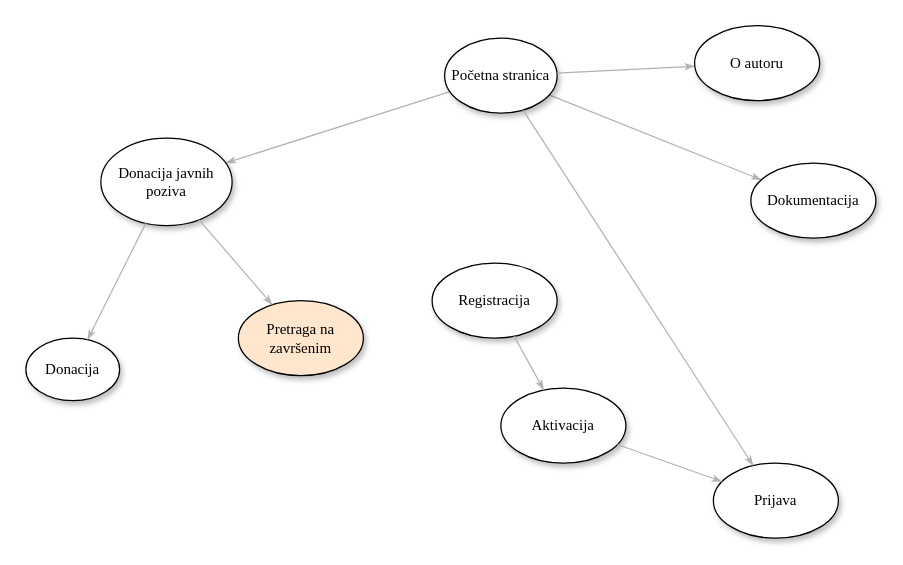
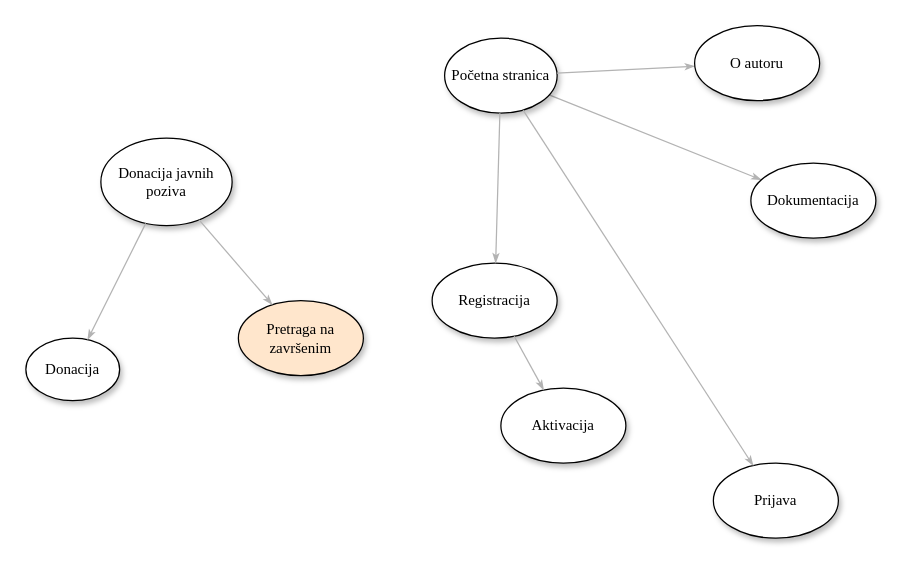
  <mxCell id="0" />
  <mxCell id="1" parent="0" />
- <mxCell id="2" value="" style="edgeStyle=none;rounded=1;html=1;labelBackgroundColor=none;startArrow=none;startFill=0;startSize=5;endArrow=classicThin;endFill=1;endSize=5;jettySize=auto;orthogonalLoop=1;strokeColor=#B3B3B3;strokeWidth=1;fontFamily=Verdana;fontSize=12" parent="1" source="4" target="6" edge="1"><mxGeometry relative="1" as="geometry" /></mxCell>
  <mxCell id="3" value="" style="edgeStyle=none;rounded=1;html=1;labelBackgroundColor=none;startArrow=none;startFill=0;startSize=5;endArrow=classicThin;endFill=1;endSize=5;jettySize=auto;orthogonalLoop=1;strokeColor=#B3B3B3;strokeWidth=1;fontFamily=Verdana;fontSize=12" parent="1" source="4" target="5" edge="1"><mxGeometry relative="1" as="geometry" /></mxCell>
  <mxCell id="4" value="Početna stranica" style="ellipse;whiteSpace=wrap;html=1;rounded=0;shadow=1;comic=0;labelBackgroundColor=none;strokeWidth=1;fontFamily=Verdana;fontSize=12;align=center;" parent="1" vertex="1"><mxGeometry x="355" y="30" width="90" height="60" as="geometry" /></mxCell>
  <mxCell id="5" value="&lt;span&gt;Dokumentacija&lt;/span&gt;" style="ellipse;whiteSpace=wrap;html=1;rounded=0;shadow=1;comic=0;labelBackgroundColor=none;strokeWidth=1;fontFamily=Verdana;fontSize=12;align=center;" parent="1" vertex="1"><mxGeometry x="600" y="130" width="100" height="60" as="geometry" /></mxCell>
  <mxCell id="6" value="Donacija javnih poziva" style="ellipse;whiteSpace=wrap;html=1;rounded=0;shadow=1;comic=0;labelBackgroundColor=none;strokeWidth=1;fontFamily=Verdana;fontSize=12;align=center;" parent="1" vertex="1"><mxGeometry x="80" y="110" width="105" height="70" as="geometry" /></mxCell>
  <mxCell id="7" value="&lt;span&gt;Donacija&lt;/span&gt;" style="ellipse;whiteSpace=wrap;html=1;rounded=0;shadow=1;comic=0;labelBackgroundColor=none;strokeWidth=1;fontFamily=Verdana;fontSize=12;align=center;" parent="1" vertex="1"><mxGeometry x="20" y="270" width="75" height="50" as="geometry" /></mxCell>
  <mxCell id="8" value="" style="edgeStyle=none;rounded=1;html=1;labelBackgroundColor=none;startArrow=none;startFill=0;startSize=5;endArrow=classicThin;endFill=1;endSize=5;jettySize=auto;orthogonalLoop=1;strokeColor=#B3B3B3;strokeWidth=1;fontFamily=Verdana;fontSize=12;" parent="1" source="6" target="7" edge="1"><mxGeometry relative="1" as="geometry"><mxPoint x="184.31" y="185" as="sourcePoint" /><mxPoint x="184.31" y="265" as="targetPoint" /></mxGeometry></mxCell>
  <mxCell id="9" value="&lt;span&gt;Pretraga na završenim&lt;/span&gt;" style="ellipse;whiteSpace=wrap;html=1;rounded=0;shadow=1;comic=0;labelBackgroundColor=none;strokeWidth=1;fontFamily=Verdana;fontSize=12;align=center;fillColor=#ffe6cc;" parent="1" vertex="1"><mxGeometry x="190" y="240" width="100" height="60" as="geometry" /></mxCell>
  <mxCell id="10" value="" style="edgeStyle=none;rounded=1;html=1;labelBackgroundColor=none;startArrow=none;startFill=0;startSize=5;endArrow=classicThin;endFill=1;endSize=5;jettySize=auto;orthogonalLoop=1;strokeColor=#B3B3B3;strokeWidth=1;fontFamily=Verdana;fontSize=12;" parent="1" source="6" target="9" edge="1"><mxGeometry relative="1" as="geometry"><mxPoint x="190" y="172.88" as="sourcePoint" /><mxPoint x="221.983" y="220.002" as="targetPoint" /></mxGeometry></mxCell>
  <mxCell id="11" value="" style="edgeStyle=none;rounded=1;html=1;labelBackgroundColor=none;startArrow=none;startFill=0;startSize=5;endArrow=classicThin;endFill=1;endSize=5;jettySize=auto;orthogonalLoop=1;strokeColor=#B3B3B3;strokeWidth=1;fontFamily=Verdana;fontSize=12" parent="1" source="4" target="12" edge="1"><mxGeometry relative="1" as="geometry"><mxPoint x="460.002" y="-34.806" as="sourcePoint" /></mxGeometry></mxCell>
  <mxCell id="12" value="&lt;span&gt;O autoru&lt;br&gt;&lt;/span&gt;" style="ellipse;whiteSpace=wrap;html=1;rounded=0;shadow=1;comic=0;labelBackgroundColor=none;strokeWidth=1;fontFamily=Verdana;fontSize=12;align=center;" parent="1" vertex="1"><mxGeometry x="555" y="20" width="100" height="60" as="geometry" /></mxCell>
  <mxCell id="13" value="&lt;span&gt;Prijava&lt;/span&gt;" style="ellipse;whiteSpace=wrap;html=1;rounded=0;shadow=1;comic=0;labelBackgroundColor=none;strokeWidth=1;fontFamily=Verdana;fontSize=12;align=center;" vertex="1" parent="1"><mxGeometry x="570" y="370" width="100" height="60" as="geometry" /></mxCell>
  <mxCell id="14" value="" style="edgeStyle=none;rounded=1;html=1;labelBackgroundColor=none;startArrow=none;startFill=0;startSize=5;endArrow=classicThin;endFill=1;endSize=5;jettySize=auto;orthogonalLoop=1;strokeColor=#B3B3B3;strokeWidth=1;fontFamily=Verdana;fontSize=12" edge="1" parent="1" source="4" target="13"><mxGeometry relative="1" as="geometry"><mxPoint x="400" y="91.549" as="sourcePoint" /><mxPoint x="574.297" y="159.997" as="targetPoint" /></mxGeometry></mxCell>
  <mxCell id="15" value="&lt;span&gt;Registracija&lt;/span&gt;" style="ellipse;whiteSpace=wrap;html=1;rounded=0;shadow=1;comic=0;labelBackgroundColor=none;strokeWidth=1;fontFamily=Verdana;fontSize=12;align=center;" vertex="1" parent="1"><mxGeometry x="345" y="210" width="100" height="60" as="geometry" /></mxCell>
+ <mxCell id="16" value="" style="edgeStyle=none;rounded=1;html=1;labelBackgroundColor=none;startArrow=none;startFill=0;startSize=5;endArrow=classicThin;endFill=1;endSize=5;jettySize=auto;orthogonalLoop=1;strokeColor=#B3B3B3;strokeWidth=1;fontFamily=Verdana;fontSize=12" edge="1" parent="1" source="4" target="15"><mxGeometry relative="1" as="geometry"><mxPoint x="368.567" y="111.637" as="sourcePoint" /><mxPoint x="439.996" y="198.361" as="targetPoint" /></mxGeometry></mxCell>
  <mxCell id="17" value="Aktivacija" style="ellipse;whiteSpace=wrap;html=1;rounded=0;shadow=1;comic=0;labelBackgroundColor=none;strokeWidth=1;fontFamily=Verdana;fontSize=12;align=center;" vertex="1" parent="1"><mxGeometry x="400" y="310" width="100" height="60" as="geometry" /></mxCell>
  <mxCell id="18" value="" style="edgeStyle=none;rounded=1;html=1;labelBackgroundColor=none;startArrow=none;startFill=0;startSize=5;endArrow=classicThin;endFill=1;endSize=5;jettySize=auto;orthogonalLoop=1;strokeColor=#B3B3B3;strokeWidth=1;fontFamily=Verdana;fontSize=12" edge="1" parent="1" source="15" target="17"><mxGeometry relative="1" as="geometry"><mxPoint x="600" y="275" as="sourcePoint" /><mxPoint x="600" y="405" as="targetPoint" /></mxGeometry></mxCell>
- <mxCell id="19" value="" style="edgeStyle=none;rounded=1;html=1;labelBackgroundColor=none;startArrow=none;startFill=0;startSize=5;endArrow=classicThin;endFill=1;endSize=5;jettySize=auto;orthogonalLoop=1;strokeColor=#B3B3B3;strokeWidth=1;fontFamily=Verdana;fontSize=12" edge="1" parent="1" source="17" target="13"><mxGeometry relative="1" as="geometry"><mxPoint x="420.651" y="278.492" as="sourcePoint" /><mxPoint x="444.331" y="321.511" as="targetPoint" /></mxGeometry></mxCell>
